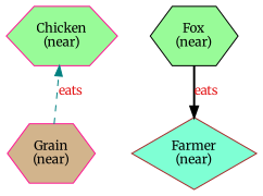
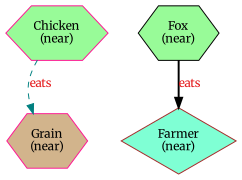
  digraph {
    fontname=Merriweather
    fontsize=12
    rankdir=TB
    node [color=deeppink fillcolor=palegreen fontcolor="#000000" fontname=Merriweather fontsize=12 shape=hexagon style="filled, solid"]
    edge [dir=forward fontcolor="#e41a1c" fontname=Merriweather fontsize=12 weight=1]
    n1 [label="Chicken\n(near)" uuid=Chicken]
    n2 [fillcolor=tan label="Grain\n(near)" uuid=Grain]
    n3 [color=black label="Fox\n(near)" uuid=Fox]
    n4 [color=brown fillcolor=aquamarine label="Farmer\n(near)" shape=diamond uuid=Farmer]
-   n2 -> n1 [color=teal label=eats style=dashed uuid="<Chicken, Grain>"]
+   n1 -> n2 [color=teal label=eats style=dashed uuid="<Chicken, Grain>"]
    n3 -> n4 [color=black label=eats style=bold uuid="<Fox, Chicken>"]
  }
